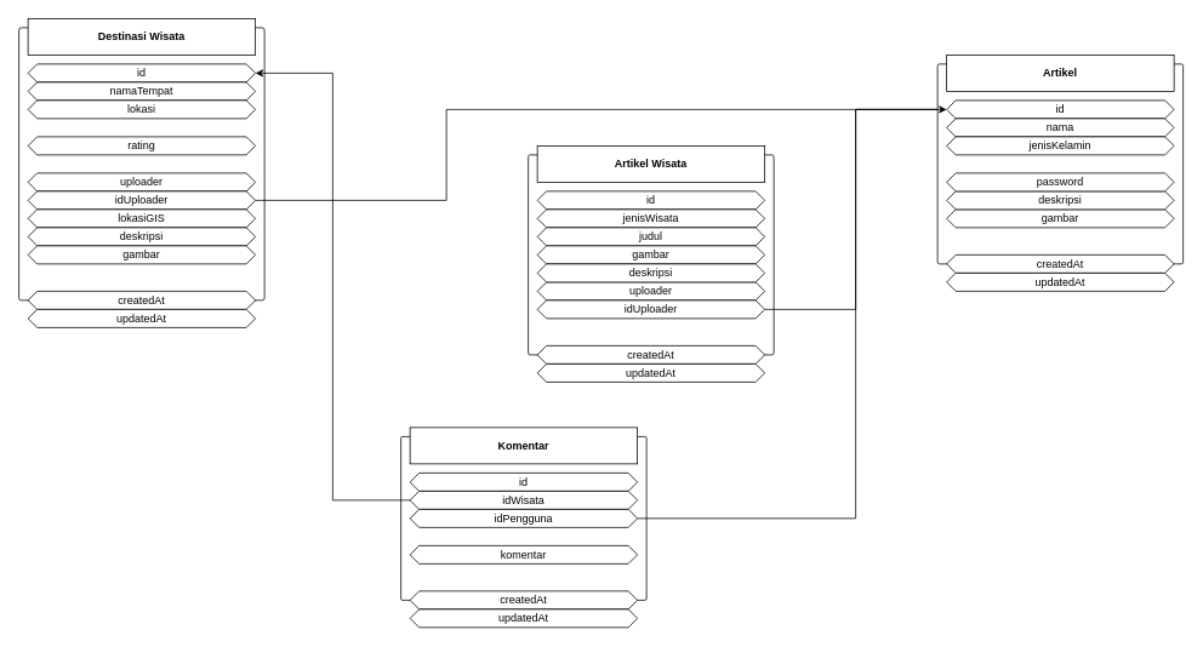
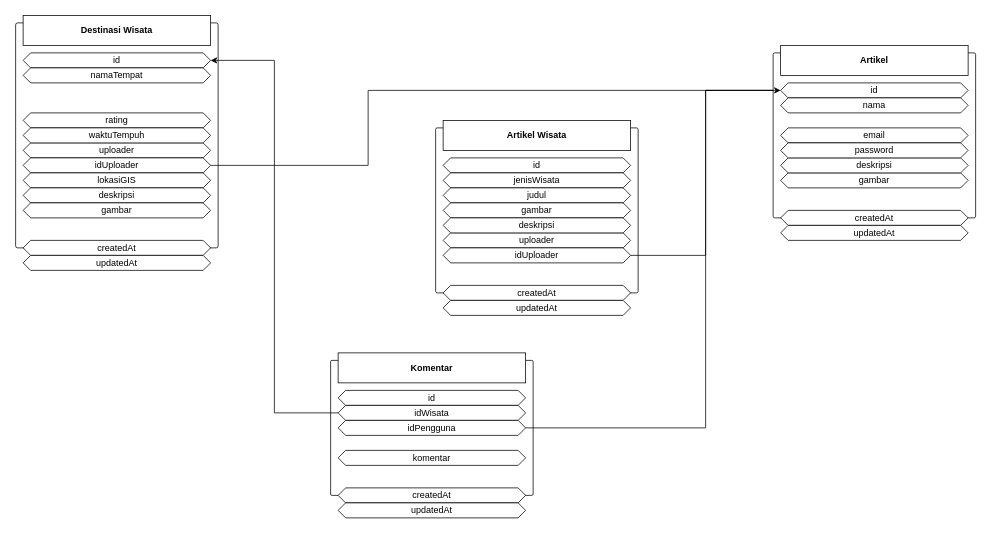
  <mxCell id="0" />
  <mxCell id="1" parent="0" />
  <mxCell id="2" value="" style="rounded=1;whiteSpace=wrap;html=1;arcSize=1;" parent="1" vertex="1"><mxGeometry x="20" y="30" width="270" height="300" as="geometry" /></mxCell>
  <mxCell id="3" value="Destinasi Wisata" style="rounded=0;whiteSpace=wrap;html=1;fontStyle=1" parent="1" vertex="1"><mxGeometry x="30" y="20" width="250" height="40" as="geometry" /></mxCell>
  <mxCell id="4" value="id" style="shape=hexagon;perimeter=hexagonPerimeter2;whiteSpace=wrap;html=1;fixedSize=1;size=10;align=center;" parent="1" vertex="1"><mxGeometry x="30" y="70" width="250" height="20" as="geometry" /></mxCell>
  <mxCell id="5" value="namaTempat" style="shape=hexagon;perimeter=hexagonPerimeter2;whiteSpace=wrap;html=1;fixedSize=1;size=10;align=center;" parent="1" vertex="1"><mxGeometry x="30" y="90" width="250" height="20" as="geometry" /></mxCell>
- <mxCell id="6" value="lokasi" style="shape=hexagon;perimeter=hexagonPerimeter2;whiteSpace=wrap;html=1;fixedSize=1;size=10;align=center;" parent="1" vertex="1"><mxGeometry x="30" y="110" width="250" height="20" as="geometry" /></mxCell>
  <mxCell id="7" value="rating" style="shape=hexagon;perimeter=hexagonPerimeter2;whiteSpace=wrap;html=1;fixedSize=1;size=10;align=center;" parent="1" vertex="1"><mxGeometry x="30" y="150" width="250" height="20" as="geometry" /></mxCell>
  <mxCell id="8" value="uploader" style="shape=hexagon;perimeter=hexagonPerimeter2;whiteSpace=wrap;html=1;fixedSize=1;size=10;align=center;" parent="1" vertex="1"><mxGeometry x="30" y="190" width="250" height="20" as="geometry" /></mxCell>
  <mxCell id="9" value="" style="edgeStyle=orthogonalEdgeStyle;rounded=0;orthogonalLoop=1;jettySize=auto;html=1;entryX=0;entryY=0.5;entryDx=0;entryDy=0;exitX=1;exitY=0.5;exitDx=0;exitDy=0;" parent="1" source="10" target="31" edge="1"><mxGeometry x="0.217" relative="1" as="geometry"><mxPoint x="350" y="240" as="sourcePoint" /><Array as="points"><mxPoint x="490" y="220" /><mxPoint x="490" y="120" /></Array><mxPoint as="offset" /></mxGeometry></mxCell>
  <mxCell id="10" value="idUploader" style="shape=hexagon;perimeter=hexagonPerimeter2;whiteSpace=wrap;html=1;fixedSize=1;size=10;align=center;" parent="1" vertex="1"><mxGeometry x="30" y="210" width="250" height="20" as="geometry" /></mxCell>
  <mxCell id="11" value="lokasiGIS" style="shape=hexagon;perimeter=hexagonPerimeter2;whiteSpace=wrap;html=1;fixedSize=1;size=10;align=center;" parent="1" vertex="1"><mxGeometry x="30" y="230" width="250" height="20" as="geometry" /></mxCell>
  <mxCell id="12" value="deskripsi" style="shape=hexagon;perimeter=hexagonPerimeter2;whiteSpace=wrap;html=1;fixedSize=1;size=10;align=center;" parent="1" vertex="1"><mxGeometry x="30" y="250" width="250" height="20" as="geometry" /></mxCell>
  <mxCell id="13" value="gambar" style="shape=hexagon;perimeter=hexagonPerimeter2;whiteSpace=wrap;html=1;fixedSize=1;size=10;align=center;" parent="1" vertex="1"><mxGeometry x="30" y="270" width="250" height="20" as="geometry" /></mxCell>
+ <mxCell id="14" value="waktuTempuh" style="shape=hexagon;perimeter=hexagonPerimeter2;whiteSpace=wrap;html=1;fixedSize=1;size=10;align=center;" parent="1" vertex="1"><mxGeometry x="30" y="170" width="250" height="20" as="geometry" /></mxCell>
  <mxCell id="15" value="" style="rounded=1;whiteSpace=wrap;html=1;arcSize=1;" parent="1" vertex="1"><mxGeometry x="580" y="170" width="270" height="220" as="geometry" /></mxCell>
  <mxCell id="16" value="Artikel Wisata" style="rounded=0;whiteSpace=wrap;html=1;fontStyle=1" parent="1" vertex="1"><mxGeometry x="590" y="160" width="250" height="40" as="geometry" /></mxCell>
  <mxCell id="17" value="id" style="shape=hexagon;perimeter=hexagonPerimeter2;whiteSpace=wrap;html=1;fixedSize=1;size=10;align=center;" parent="1" vertex="1"><mxGeometry x="590" y="210" width="250" height="20" as="geometry" /></mxCell>
  <mxCell id="18" value="jenisWisata" style="shape=hexagon;perimeter=hexagonPerimeter2;whiteSpace=wrap;html=1;fixedSize=1;size=10;align=center;" parent="1" vertex="1"><mxGeometry x="590" y="230" width="250" height="20" as="geometry" /></mxCell>
  <mxCell id="19" value="judul" style="shape=hexagon;perimeter=hexagonPerimeter2;whiteSpace=wrap;html=1;fixedSize=1;size=10;align=center;" parent="1" vertex="1"><mxGeometry x="590" y="250" width="250" height="20" as="geometry" /></mxCell>
  <mxCell id="20" value="gambar" style="shape=hexagon;perimeter=hexagonPerimeter2;whiteSpace=wrap;html=1;fixedSize=1;size=10;align=center;" parent="1" vertex="1"><mxGeometry x="590" y="270" width="250" height="20" as="geometry" /></mxCell>
  <mxCell id="21" value="createdAt" style="shape=hexagon;perimeter=hexagonPerimeter2;whiteSpace=wrap;html=1;fixedSize=1;size=10;align=center;" parent="1" vertex="1"><mxGeometry x="590" y="380" width="250" height="20" as="geometry" /></mxCell>
  <mxCell id="22" value="uploader" style="shape=hexagon;perimeter=hexagonPerimeter2;whiteSpace=wrap;html=1;fixedSize=1;size=10;align=center;" parent="1" vertex="1"><mxGeometry x="590" y="310" width="250" height="20" as="geometry" /></mxCell>
  <mxCell id="23" value="idUploader" style="shape=hexagon;perimeter=hexagonPerimeter2;whiteSpace=wrap;html=1;fixedSize=1;size=10;align=center;" parent="1" vertex="1"><mxGeometry x="590" y="330" width="250" height="20" as="geometry" /></mxCell>
  <mxCell id="24" value="deskripsi" style="shape=hexagon;perimeter=hexagonPerimeter2;whiteSpace=wrap;html=1;fixedSize=1;size=10;align=center;" parent="1" vertex="1"><mxGeometry x="590" y="290" width="250" height="20" as="geometry" /></mxCell>
  <mxCell id="25" style="edgeStyle=orthogonalEdgeStyle;rounded=0;orthogonalLoop=1;jettySize=auto;html=1;entryX=0;entryY=0.5;entryDx=0;entryDy=0;exitX=1;exitY=0.5;exitDx=0;exitDy=0;" parent="1" source="23" target="31" edge="1"><mxGeometry relative="1" as="geometry"><mxPoint x="610" y="620" as="sourcePoint" /></mxGeometry></mxCell>
  <mxCell id="26" value="updatedAt" style="shape=hexagon;perimeter=hexagonPerimeter2;whiteSpace=wrap;html=1;fixedSize=1;size=10;align=center;" parent="1" vertex="1"><mxGeometry x="590" y="400" width="250" height="20" as="geometry" /></mxCell>
  <mxCell id="27" value="createdAt" style="shape=hexagon;perimeter=hexagonPerimeter2;whiteSpace=wrap;html=1;fixedSize=1;size=10;align=center;" parent="1" vertex="1"><mxGeometry x="30" y="320" width="250" height="20" as="geometry" /></mxCell>
  <mxCell id="28" value="updatedAt" style="shape=hexagon;perimeter=hexagonPerimeter2;whiteSpace=wrap;html=1;fixedSize=1;size=10;align=center;" parent="1" vertex="1"><mxGeometry x="30" y="340" width="250" height="20" as="geometry" /></mxCell>
  <mxCell id="29" value="" style="rounded=1;whiteSpace=wrap;html=1;arcSize=1;" parent="1" vertex="1"><mxGeometry x="1030" y="70" width="270" height="220" as="geometry" /></mxCell>
  <mxCell id="30" value="Artikel" style="rounded=0;whiteSpace=wrap;html=1;fontStyle=1" parent="1" vertex="1"><mxGeometry x="1040" y="60" width="250" height="40" as="geometry" /></mxCell>
  <mxCell id="31" value="id" style="shape=hexagon;perimeter=hexagonPerimeter2;whiteSpace=wrap;html=1;fixedSize=1;size=10;align=center;" parent="1" vertex="1"><mxGeometry x="1040" y="110" width="250" height="20" as="geometry" /></mxCell>
  <mxCell id="32" value="nama" style="shape=hexagon;perimeter=hexagonPerimeter2;whiteSpace=wrap;html=1;fixedSize=1;size=10;align=center;" parent="1" vertex="1"><mxGeometry x="1040" y="130" width="250" height="20" as="geometry" /></mxCell>
- <mxCell id="33" value="jenisKelamin" style="shape=hexagon;perimeter=hexagonPerimeter2;whiteSpace=wrap;html=1;fixedSize=1;size=10;align=center;" parent="1" vertex="1"><mxGeometry x="1040" y="150" width="250" height="20" as="geometry" /></mxCell>
+ <mxCell id="34" value="email" style="shape=hexagon;perimeter=hexagonPerimeter2;whiteSpace=wrap;html=1;fixedSize=1;size=10;align=center;" parent="1" vertex="1"><mxGeometry x="1040" y="170" width="250" height="20" as="geometry" /></mxCell>
  <mxCell id="35" value="createdAt" style="shape=hexagon;perimeter=hexagonPerimeter2;whiteSpace=wrap;html=1;fixedSize=1;size=10;align=center;" parent="1" vertex="1"><mxGeometry x="1040" y="280" width="250" height="20" as="geometry" /></mxCell>
  <mxCell id="36" value="gambar" style="shape=hexagon;perimeter=hexagonPerimeter2;whiteSpace=wrap;html=1;fixedSize=1;size=10;align=center;" parent="1" vertex="1"><mxGeometry x="1040" y="230" width="250" height="20" as="geometry" /></mxCell>
  <mxCell id="37" value="deskripsi" style="shape=hexagon;perimeter=hexagonPerimeter2;whiteSpace=wrap;html=1;fixedSize=1;size=10;align=center;" parent="1" vertex="1"><mxGeometry x="1040" y="210" width="250" height="20" as="geometry" /></mxCell>
  <mxCell id="38" value="updatedAt" style="shape=hexagon;perimeter=hexagonPerimeter2;whiteSpace=wrap;html=1;fixedSize=1;size=10;align=center;" parent="1" vertex="1"><mxGeometry x="1040" y="300" width="250" height="20" as="geometry" /></mxCell>
  <mxCell id="39" value="password" style="shape=hexagon;perimeter=hexagonPerimeter2;whiteSpace=wrap;html=1;fixedSize=1;size=10;align=center;" parent="1" vertex="1"><mxGeometry x="1040" y="190" width="250" height="20" as="geometry" /></mxCell>
  <mxCell id="40" value="" style="rounded=1;whiteSpace=wrap;html=1;arcSize=1;" parent="1" vertex="1"><mxGeometry x="440" y="480" width="270" height="180" as="geometry" /></mxCell>
  <mxCell id="41" value="Komentar" style="rounded=0;whiteSpace=wrap;html=1;fontStyle=1" parent="1" vertex="1"><mxGeometry x="450" y="470" width="250" height="40" as="geometry" /></mxCell>
  <mxCell id="42" value="id" style="shape=hexagon;perimeter=hexagonPerimeter2;whiteSpace=wrap;html=1;fixedSize=1;size=10;align=center;" parent="1" vertex="1"><mxGeometry x="450" y="520" width="250" height="20" as="geometry" /></mxCell>
  <mxCell id="43" style="edgeStyle=orthogonalEdgeStyle;rounded=0;orthogonalLoop=1;jettySize=auto;html=1;exitX=0;exitY=0.5;exitDx=0;exitDy=0;entryX=1;entryY=0.5;entryDx=0;entryDy=0;" parent="1" source="44" target="4" edge="1"><mxGeometry relative="1" as="geometry" /></mxCell>
  <mxCell id="44" value="idWisata" style="shape=hexagon;perimeter=hexagonPerimeter2;whiteSpace=wrap;html=1;fixedSize=1;size=10;align=center;" parent="1" vertex="1"><mxGeometry x="450" y="540" width="250" height="20" as="geometry" /></mxCell>
  <mxCell id="45" style="edgeStyle=orthogonalEdgeStyle;rounded=0;orthogonalLoop=1;jettySize=auto;html=1;exitX=1;exitY=0.5;exitDx=0;exitDy=0;entryX=0;entryY=0.5;entryDx=0;entryDy=0;" parent="1" source="46" target="31" edge="1"><mxGeometry relative="1" as="geometry"><Array as="points"><mxPoint x="940" y="570" /><mxPoint x="940" y="120" /></Array></mxGeometry></mxCell>
  <mxCell id="46" value="idPengguna" style="shape=hexagon;perimeter=hexagonPerimeter2;whiteSpace=wrap;html=1;fixedSize=1;size=10;align=center;" parent="1" vertex="1"><mxGeometry x="450" y="560" width="250" height="20" as="geometry" /></mxCell>
  <mxCell id="47" value="createdAt" style="shape=hexagon;perimeter=hexagonPerimeter2;whiteSpace=wrap;html=1;fixedSize=1;size=10;align=center;" parent="1" vertex="1"><mxGeometry x="450" y="650" width="250" height="20" as="geometry" /></mxCell>
  <mxCell id="48" value="komentar" style="shape=hexagon;perimeter=hexagonPerimeter2;whiteSpace=wrap;html=1;fixedSize=1;size=10;align=center;" parent="1" vertex="1"><mxGeometry x="450" y="600" width="250" height="20" as="geometry" /></mxCell>
  <mxCell id="49" value="updatedAt" style="shape=hexagon;perimeter=hexagonPerimeter2;whiteSpace=wrap;html=1;fixedSize=1;size=10;align=center;" parent="1" vertex="1"><mxGeometry x="450" y="670" width="250" height="20" as="geometry" /></mxCell>
